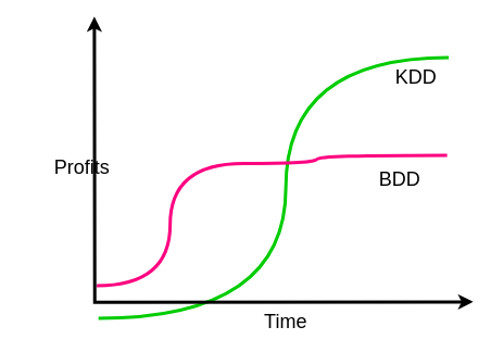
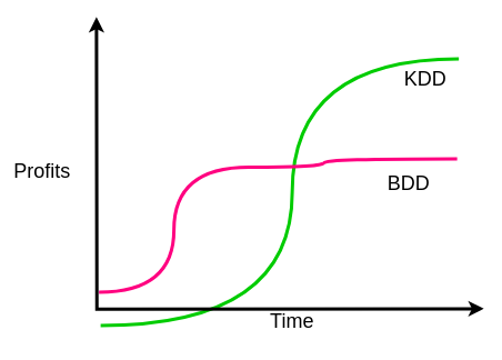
  <mxCell id="0" />
  <mxCell id="1" parent="0" />
  <mxCell id="2" value="" style="curved=1;endArrow=none;html=1;rounded=0;edgeStyle=orthogonalEdgeStyle;strokeColor=#00CC00;strokeWidth=4;endFill=0;" edge="1" parent="1"><mxGeometry width="50" height="50" relative="1" as="geometry"><mxPoint x="120" y="390" as="sourcePoint" /><mxPoint x="550" y="70" as="targetPoint" /><Array as="points"><mxPoint x="350" y="390" /><mxPoint x="350" y="70" /></Array></mxGeometry></mxCell>
  <mxCell id="3" value="" style="curved=1;endArrow=none;html=1;rounded=0;edgeStyle=orthogonalEdgeStyle;strokeColor=#FF0080;strokeWidth=4;endFill=0;" edge="1" parent="1"><mxGeometry width="50" height="50" relative="1" as="geometry"><mxPoint x="118" y="350" as="sourcePoint" /><mxPoint x="548" y="190" as="targetPoint" /><Array as="points"><mxPoint x="208" y="350" /><mxPoint x="208" y="200" /><mxPoint x="388" y="200" /><mxPoint x="388" y="190" /></Array></mxGeometry></mxCell>
  <mxCell id="4" value="" style="endArrow=classic;startArrow=classic;html=1;rounded=0;strokeColor=#000000;strokeWidth=4;edgeStyle=orthogonalEdgeStyle;" edge="1" parent="1"><mxGeometry width="50" height="50" relative="1" as="geometry"><mxPoint x="580" y="370" as="sourcePoint" /><mxPoint x="115" y="20" as="targetPoint" /></mxGeometry></mxCell>
  <mxCell id="5" value="&lt;font style=&quot;font-size: 24px&quot;&gt;BDD&lt;/font&gt;" style="text;html=1;strokeColor=none;fillColor=none;align=center;verticalAlign=middle;whiteSpace=wrap;rounded=0;" vertex="1" parent="1"><mxGeometry x="460" y="205" width="60" height="30" as="geometry" /></mxCell>
  <mxCell id="6" value="&lt;font style=&quot;font-size: 24px&quot;&gt;KDD&lt;/font&gt;" style="text;html=1;strokeColor=none;fillColor=none;align=center;verticalAlign=middle;whiteSpace=wrap;rounded=0;" vertex="1" parent="1"><mxGeometry x="480" y="80" width="60" height="30" as="geometry" /></mxCell>
- <mxCell id="7" value="&lt;font style=&quot;font-size: 24px&quot;&gt;Time&lt;/font&gt;" style="text;html=1;strokeColor=none;fillColor=none;align=center;verticalAlign=middle;whiteSpace=wrap;rounded=0;" vertex="1" parent="1"><mxGeometry x="320" y="380" width="60" height="30" as="geometry" /></mxCell>
- <mxCell id="8" value="&lt;font style=&quot;font-size: 24px&quot;&gt;Profits&lt;/font&gt;" style="text;html=1;strokeColor=none;fillColor=none;align=center;verticalAlign=middle;whiteSpace=wrap;rounded=0;" vertex="1" parent="1"><mxGeometry x="70" y="190" width="60" height="30" as="geometry" /></mxCell>
+ <mxCell id="7" value="&lt;font style=&quot;font-size: 24px&quot;&gt;Time&lt;/font&gt;" style="text;html=1;strokeColor=none;fillColor=none;align=center;verticalAlign=middle;whiteSpace=wrap;rounded=0;" vertex="1" parent="1"><mxGeometry x="320" y="370" width="60" height="30" as="geometry" /></mxCell>
+ <mxCell id="8" value="&lt;font style=&quot;font-size: 24px&quot;&gt;Profits&lt;/font&gt;" style="text;html=1;strokeColor=none;fillColor=none;align=center;verticalAlign=middle;whiteSpace=wrap;rounded=0;" vertex="1" parent="1"><mxGeometry x="20" y="190" width="60" height="30" as="geometry" /></mxCell>
